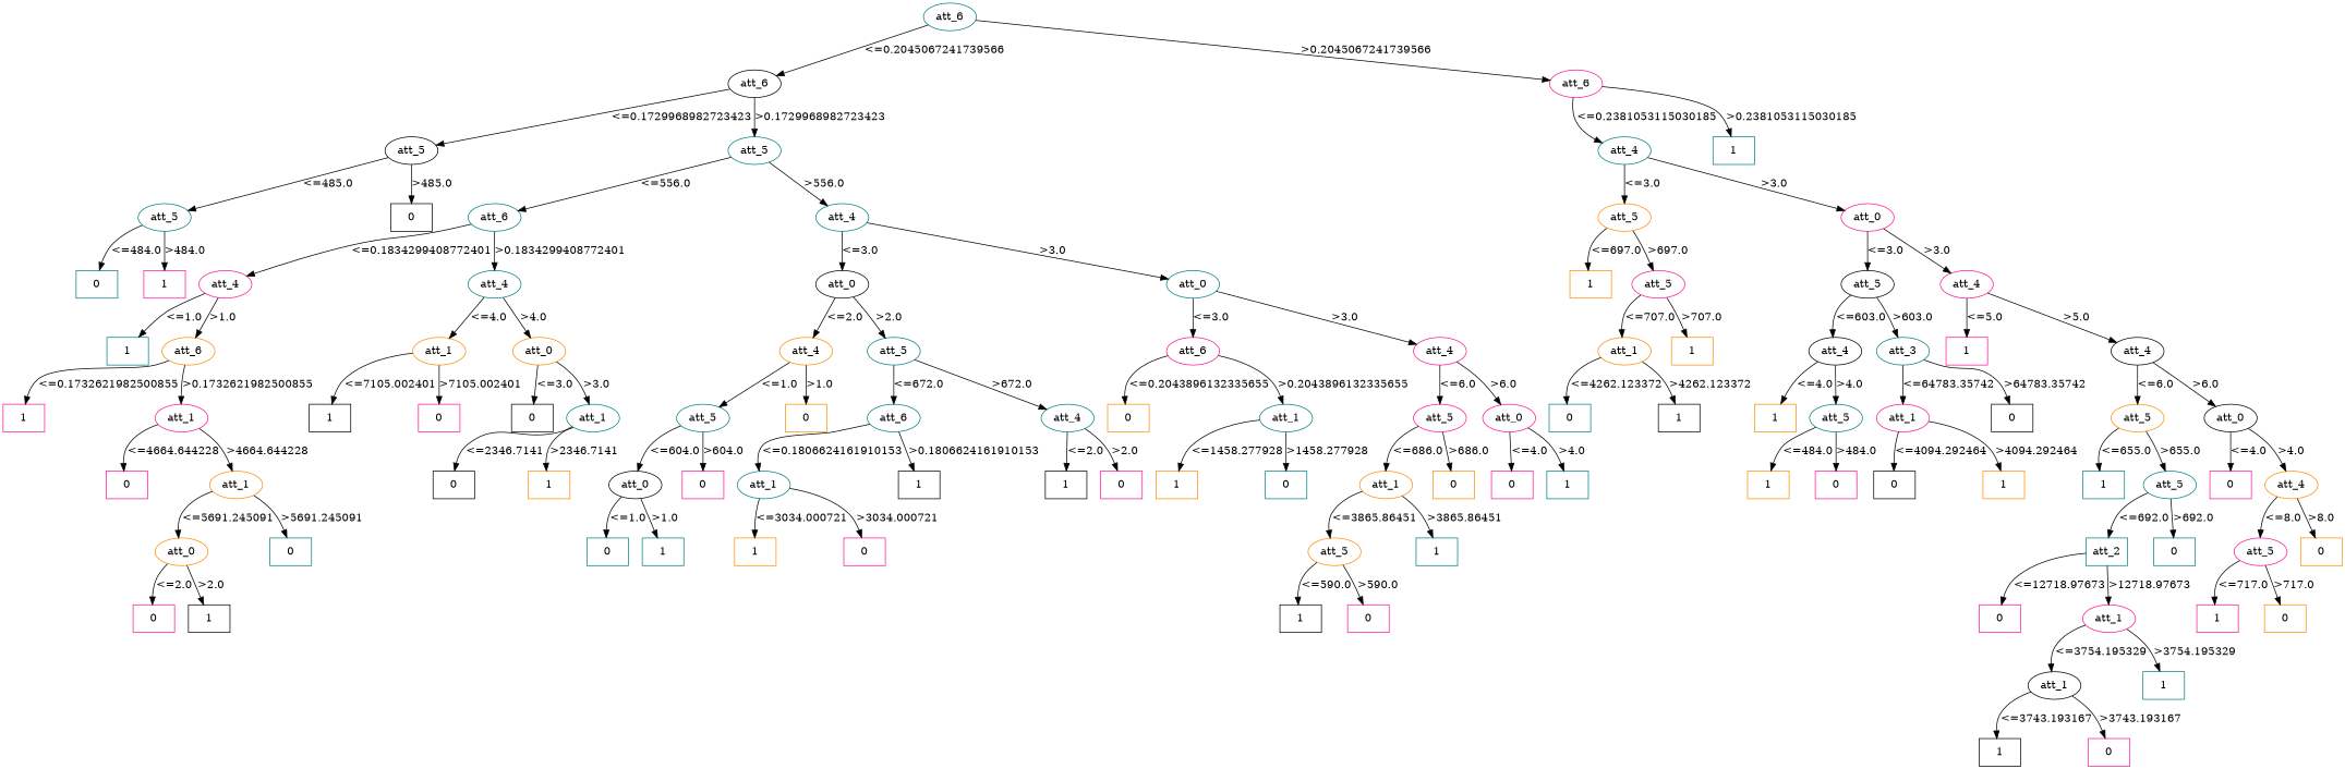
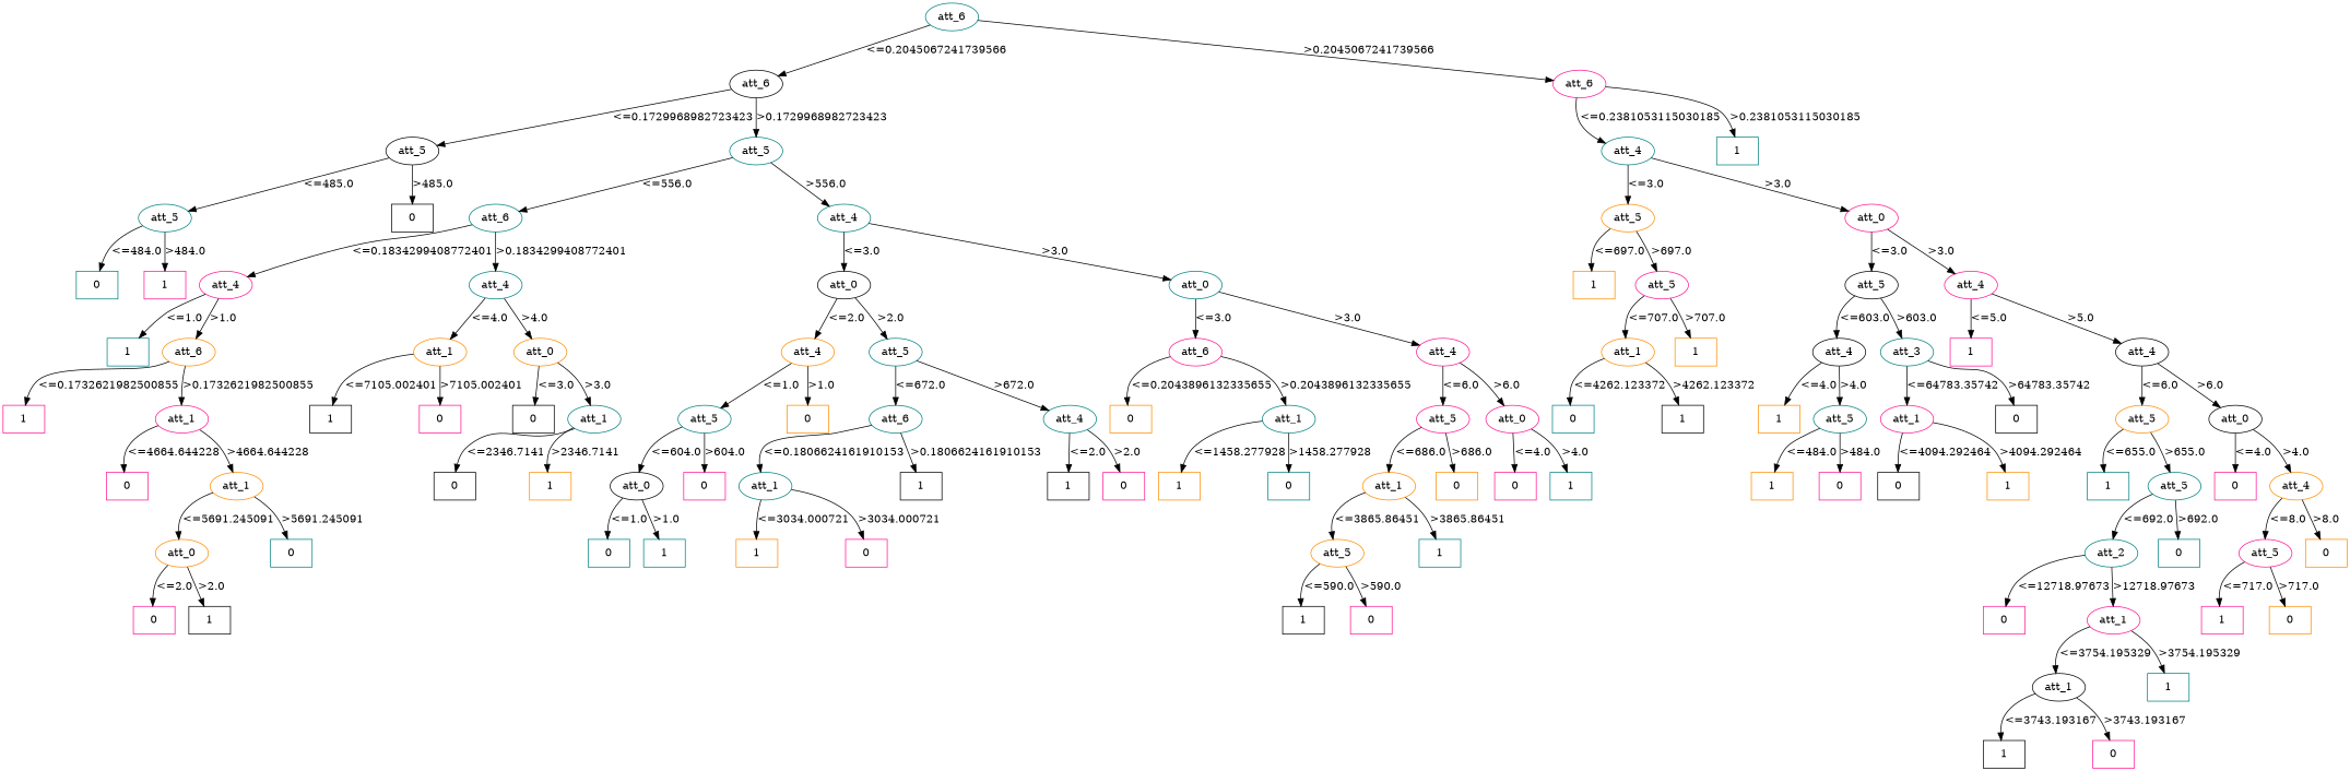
  digraph {
    node [color=teal shape=box]
    n1 [label=att_6 shape=""]
    n2 [label=att_6 color=black shape=""]
    n3 [label=att_6 color=deeppink shape=""]
    n4 [label=att_5 color=black shape=""]
    n5 [label=att_5 shape=""]
    n6 [label=att_5 shape=""]
    n7 [label=0 color=black]
    n8 [label=0]
    n9 [label=1 color=deeppink]
    n10 [label=att_6 shape=""]
    n11 [label=att_4 shape=""]
    n12 [label=att_4 color=deeppink shape=""]
    n13 [label=att_4 shape=""]
    n14 [label=1]
    n15 [label=att_6 color=darkorange shape=""]
    n16 [label=1 color=deeppink]
    n17 [label=att_1 color=deeppink shape=""]
    n18 [label=0 color=deeppink]
    n19 [label=att_1 color=darkorange shape=""]
    n20 [label=att_0 color=darkorange shape=""]
    n21 [label=0]
    n22 [label=0 color=deeppink]
    n23 [label=1 color=black]
    n24 [label=att_1 color=darkorange shape=""]
    n25 [label=att_0 color=darkorange shape=""]
    n26 [label=1 color=black]
    n27 [label=0 color=deeppink]
    n28 [label=0 color=black]
    n29 [label=att_1 shape=""]
    n30 [label=0 color=black]
    n31 [label=1 color=darkorange]
    n32 [label=att_0 color=black shape=""]
    n33 [label=att_0 shape=""]
    n34 [label=att_4 color=darkorange shape=""]
    n35 [label=att_5 shape=""]
    n36 [label=att_5 shape=""]
    n37 [label=0 color=darkorange]
    n38 [label=att_0 color=black shape=""]
    n39 [label=0 color=deeppink]
    n40 [label=0]
    n41 [label=1]
    n42 [label=att_6 shape=""]
    n43 [label=att_4 shape=""]
    n44 [label=att_1 shape=""]
    n45 [label=1 color=black]
    n46 [label=1 color=darkorange]
    n47 [label=0 color=deeppink]
    n48 [label=1 color=black]
    n49 [label=0 color=deeppink]
    n50 [label=att_6 color=deeppink shape=""]
    n51 [label=att_4 color=deeppink shape=""]
    n52 [label=0 color=darkorange]
    n53 [label=att_1 shape=""]
    n54 [label=1 color=darkorange]
    n55 [label=0]
    n56 [label=att_5 color=deeppink shape=""]
    n57 [label=att_0 color=deeppink shape=""]
    n58 [label=att_1 color=darkorange shape=""]
    n59 [label=0 color=darkorange]
    n60 [label=att_5 color=darkorange shape=""]
    n61 [label=1]
    n62 [label=1 color=black]
    n63 [label=0 color=deeppink]
    n64 [label=0 color=deeppink]
    n65 [label=1]
    n66 [label=att_4 shape=""]
    n67 [label=1]
    n68 [label=att_5 color=darkorange shape=""]
    n69 [label=att_0 color=deeppink shape=""]
    n70 [label=1 color=darkorange]
    n71 [label=att_5 color=deeppink shape=""]
    n72 [label=att_1 color=darkorange shape=""]
    n73 [label=1 color=darkorange]
    n74 [label=0]
    n75 [label=1 color=black]
    n76 [label=att_5 color=black shape=""]
    n77 [label=att_4 color=deeppink shape=""]
    n78 [label=att_4 color=black shape=""]
    n79 [label=att_3 shape=""]
    n80 [label=1 color=darkorange]
    n81 [label=att_5 shape=""]
    n82 [label=1 color=darkorange]
    n83 [label=0 color=deeppink]
    n84 [label=att_1 color=deeppink shape=""]
    n85 [label=0 color=black]
    n86 [label=0 color=black]
    n87 [label=1 color=darkorange]
    n88 [label=1 color=deeppink]
    n89 [label=att_4 color=black shape=""]
    n90 [label=att_5 color=darkorange shape=""]
    n91 [label=att_0 color=black shape=""]
    n92 [label=1]
    n93 [label=att_5 shape=""]
-   n94 [label=att_2]
+   n94 [label=att_2 shape=""]
    n95 [label=0]
    n96 [label=0 color=deeppink]
    n97 [label=att_1 color=deeppink shape=""]
    n98 [label=att_1 color=black shape=""]
    n99 [label=1]
    n100 [label=1 color=black]
    n101 [label=0 color=deeppink]
    n102 [label=0 color=deeppink]
    n103 [label=att_4 color=darkorange shape=""]
    n104 [label=att_5 color=deeppink shape=""]
    n105 [label=0 color=darkorange]
    n106 [label=1 color=deeppink]
    n107 [label=0 color=darkorange]
    n1 -> n2 [label="<=0.2045067241739566"]
    n1 -> n3 [label=">0.2045067241739566"]
    n2 -> n4 [label="<=0.1729968982723423"]
    n2 -> n5 [label=">0.1729968982723423"]
    n3 -> n66 [label="<=0.2381053115030185"]
    n3 -> n67 [label=">0.2381053115030185"]
    n4 -> n6 [label="<=485.0"]
    n4 -> n7 [label=">485.0"]
    n5 -> n10 [label="<=556.0"]
    n5 -> n11 [label=">556.0"]
    n6 -> n8 [label="<=484.0"]
    n6 -> n9 [label=">484.0"]
    n10 -> n12 [label="<=0.1834299408772401"]
    n10 -> n13 [label=">0.1834299408772401"]
    n11 -> n32 [label="<=3.0"]
    n11 -> n33 [label=">3.0"]
    n12 -> n14 [label="<=1.0"]
    n12 -> n15 [label=">1.0"]
    n13 -> n24 [label="<=4.0"]
    n13 -> n25 [label=">4.0"]
    n15 -> n16 [label="<=0.1732621982500855"]
    n15 -> n17 [label=">0.1732621982500855"]
    n17 -> n18 [label="<=4664.644228"]
    n17 -> n19 [label=">4664.644228"]
    n19 -> n20 [label="<=5691.245091"]
    n19 -> n21 [label=">5691.245091"]
    n20 -> n22 [label="<=2.0"]
    n20 -> n23 [label=">2.0"]
    n24 -> n26 [label="<=7105.002401"]
    n24 -> n27 [label=">7105.002401"]
    n25 -> n28 [label="<=3.0"]
    n25 -> n29 [label=">3.0"]
    n29 -> n30 [label="<=2346.7141"]
    n29 -> n31 [label=">2346.7141"]
    n32 -> n34 [label="<=2.0"]
    n32 -> n35 [label=">2.0"]
    n33 -> n50 [label="<=3.0"]
    n33 -> n51 [label=">3.0"]
    n34 -> n36 [label="<=1.0"]
    n34 -> n37 [label=">1.0"]
    n35 -> n42 [label="<=672.0"]
    n35 -> n43 [label=">672.0"]
    n36 -> n38 [label="<=604.0"]
    n36 -> n39 [label=">604.0"]
    n38 -> n40 [label="<=1.0"]
    n38 -> n41 [label=">1.0"]
    n42 -> n44 [label="<=0.1806624161910153"]
    n42 -> n45 [label=">0.1806624161910153"]
    n43 -> n48 [label="<=2.0"]
    n43 -> n49 [label=">2.0"]
    n44 -> n46 [label="<=3034.000721"]
    n44 -> n47 [label=">3034.000721"]
    n50 -> n52 [label="<=0.2043896132335655"]
    n50 -> n53 [label=">0.2043896132335655"]
    n51 -> n56 [label="<=6.0"]
    n51 -> n57 [label=">6.0"]
    n53 -> n54 [label="<=1458.277928"]
    n53 -> n55 [label=">1458.277928"]
    n56 -> n58 [label="<=686.0"]
    n56 -> n59 [label=">686.0"]
    n57 -> n64 [label="<=4.0"]
    n57 -> n65 [label=">4.0"]
    n58 -> n60 [label="<=3865.86451"]
    n58 -> n61 [label=">3865.86451"]
    n60 -> n62 [label="<=590.0"]
    n60 -> n63 [label=">590.0"]
    n66 -> n68 [label="<=3.0"]
    n66 -> n69 [label=">3.0"]
    n68 -> n70 [label="<=697.0"]
    n68 -> n71 [label=">697.0"]
    n69 -> n76 [label="<=3.0"]
    n69 -> n77 [label=">3.0"]
    n71 -> n72 [label="<=707.0"]
    n71 -> n73 [label=">707.0"]
    n72 -> n74 [label="<=4262.123372"]
    n72 -> n75 [label=">4262.123372"]
    n76 -> n78 [label="<=603.0"]
    n76 -> n79 [label=">603.0"]
    n77 -> n88 [label="<=5.0"]
    n77 -> n89 [label=">5.0"]
    n78 -> n80 [label="<=4.0"]
    n78 -> n81 [label=">4.0"]
    n79 -> n84 [label="<=64783.35742"]
    n79 -> n85 [label=">64783.35742"]
    n81 -> n82 [label="<=484.0"]
    n81 -> n83 [label=">484.0"]
    n84 -> n86 [label="<=4094.292464"]
    n84 -> n87 [label=">4094.292464"]
    n89 -> n90 [label="<=6.0"]
    n89 -> n91 [label=">6.0"]
    n90 -> n92 [label="<=655.0"]
    n90 -> n93 [label=">655.0"]
    n91 -> n102 [label="<=4.0"]
    n91 -> n103 [label=">4.0"]
    n93 -> n94 [label="<=692.0"]
    n93 -> n95 [label=">692.0"]
    n94 -> n96 [label="<=12718.97673"]
    n94 -> n97 [label=">12718.97673"]
    n97 -> n98 [label="<=3754.195329"]
    n97 -> n99 [label=">3754.195329"]
    n98 -> n100 [label="<=3743.193167"]
    n98 -> n101 [label=">3743.193167"]
    n103 -> n104 [label="<=8.0"]
    n103 -> n105 [label=">8.0"]
    n104 -> n106 [label="<=717.0"]
    n104 -> n107 [label=">717.0"]
  }
